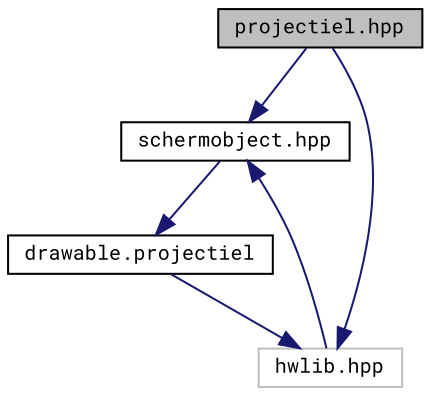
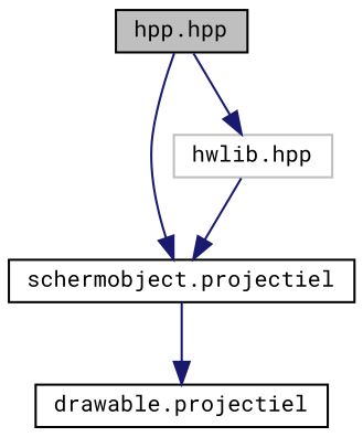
  digraph {
    fontname="Roboto Mono"
    node [color=black fillcolor=white fontname="Roboto Mono" fontsize=10 shape=record style=filled]
    edge [color=midnightblue fontname="Roboto Mono" fontsize=10 labelfontname=Helvetica labelfontsize=10 style=solid]
-   n1 [fillcolor=grey75 fontcolor=black height=0.2 label="projectiel.hpp" width=0.4]
-   n2 [height=0.2 label="schermobject.hpp" width=0.4]
+   n1 [fillcolor=grey75 fontcolor=black height=0.2 label="hpp.hpp" width=0.4]
+   n2 [height=0.2 label="schermobject.projectiel" width=0.4]
    n3 [color=grey75 height=0.2 label="hwlib.hpp" width=0.4]
    n4 [height=0.2 label="drawable.projectiel" width=0.4]
    n1 -> n2
    n1 -> n3
    n2 -> n4
    n3 -> n2
-   n4 -> n3
  }
